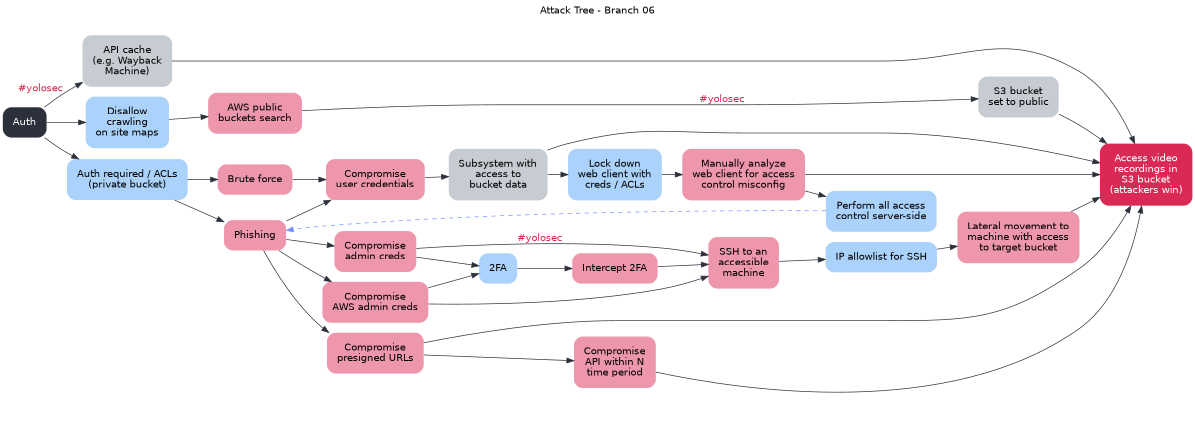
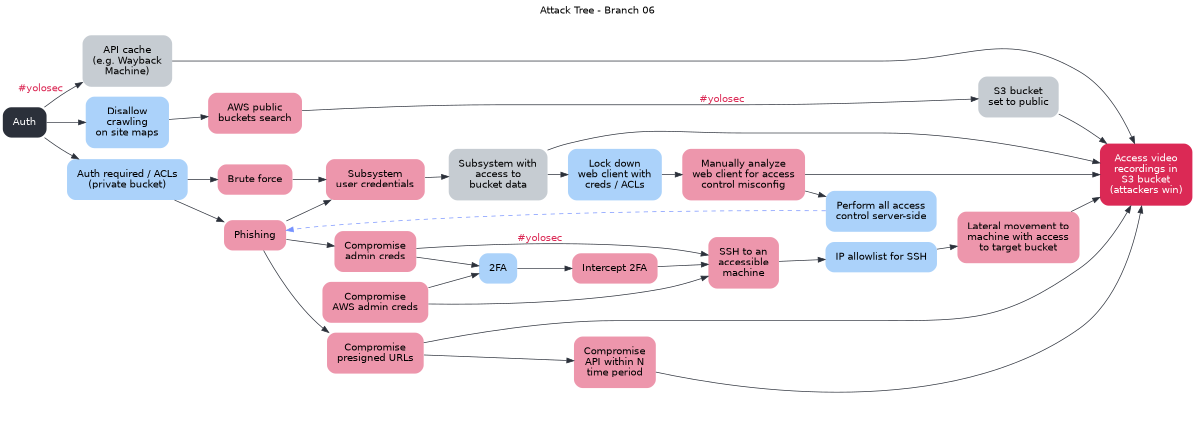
  digraph {
    fontname="DejaVu Sans"
    label="Attack Tree - Branch 06"
    labelloc=t
    nodesep=0.2
    rankdir=LR
    ranksep=0.4
    splines=true
    node [color="#ED96AC" fontname="DejaVu Sans" margin=0.2 shape=plaintext style="filled, rounded"]
    edge [color="#2B303A" fontname="DejaVu Sans"]
    n1 [color="#C6CCD2" label="API cache\n(e.g. Wayback\nMachine)"]
    n2 [color="#ABD2FA" label="Disallow\ncrawling\non site maps"]
    n3 [color="#ABD2FA" label="Auth required / ACLs\n(private bucket)"]
    n4 [label="Brute force"]
    n5 [label=Phishing]
-   n6 [label="Compromise\nuser credentials"]
+   n6 [label="Subsystem\nuser credentials"]
    n7 [label="Compromise\nadmin creds"]
    n8 [label="Compromise\nAWS admin creds"]
    n9 [label="Compromise\npresigned URLs"]
    n10 [fillcolor="#DB2955" fontcolor="#ffffff" label="Access video\nrecordings in\nS3 bucket\n(attackers win)" color=""]
    n11 [label="AWS public\nbuckets search"]
    n12 [color="#C6CCD2" label="Subsystem with\naccess to\nbucket data"]
    n13 [label="SSH to an\naccessible\nmachine"]
    n14 [color="#ABD2FA" label="2FA"]
    n15 [label="Compromise\nAPI within N\ntime period"]
    n16 [fillcolor="#2B303A" fontcolor="#ffffff" label=Auth color=""]
    n17 [color="#C6CCD2" label="S3 bucket\nset to public"]
    n18 [color="#ABD2FA" label="Lock down\nweb client with\ncreds / ACLs"]
    n19 [label="Manually analyze\nweb client for access\ncontrol misconfig"]
    n20 [color="#ABD2FA" label="Perform all access\ncontrol server-side"]
    n21 [color="#ABD2FA" label="IP allowlist for SSH"]
    n22 [label="Intercept 2FA"]
    n23 [label="Lateral movement to\nmachine with access\nto target bucket"]
    subgraph sub_1 {
      rank=same
      n1
      n2
      n3
    }
    subgraph sub_2 {
      rank=same
      n4
      n5
    }
    subgraph sub_3 {
      rank=same
      n6
      n7
      n8
      n9
    }
    n1 -> n10
    n2 -> n11
    n3 -> n4
    n3 -> n5
    n4 -> n6
    n5 -> n6
    n5 -> n7
-   n5 -> n8
    n5 -> n9
    n6 -> n7 [style=invis]
    n6 -> n12
    n7 -> n8 [style=invis]
    n7 -> n13 [fontcolor="#DB2955" xlabel="#yolosec"]
    n7 -> n14
    n8 -> n9 [style=invis]
    n8 -> n13
    n8 -> n14
    n9 -> n10
    n9 -> n15
    n11 -> n17 [fontcolor="#DB2955" xlabel="#yolosec"]
    n12 -> n10
    n12 -> n18
    n13 -> n21
    n14 -> n22
    n15 -> n10
    n16 -> n1 [fontcolor="#DB2955" xlabel="#yolosec"]
    n16 -> n2
    n16 -> n3
    n17 -> n10
    n18 -> n19
    n19 -> n10
    n19 -> n20
    n20 -> n5 [color="#7692FF" style=dashed]
    n21 -> n23
    n22 -> n13
    n23 -> n10
  }
